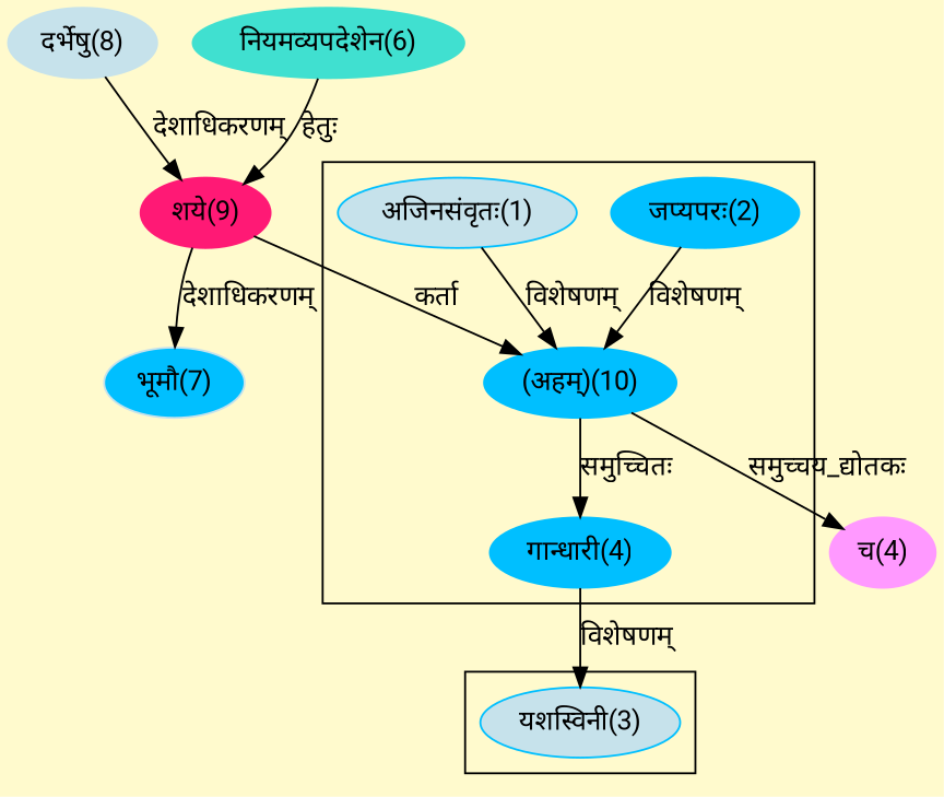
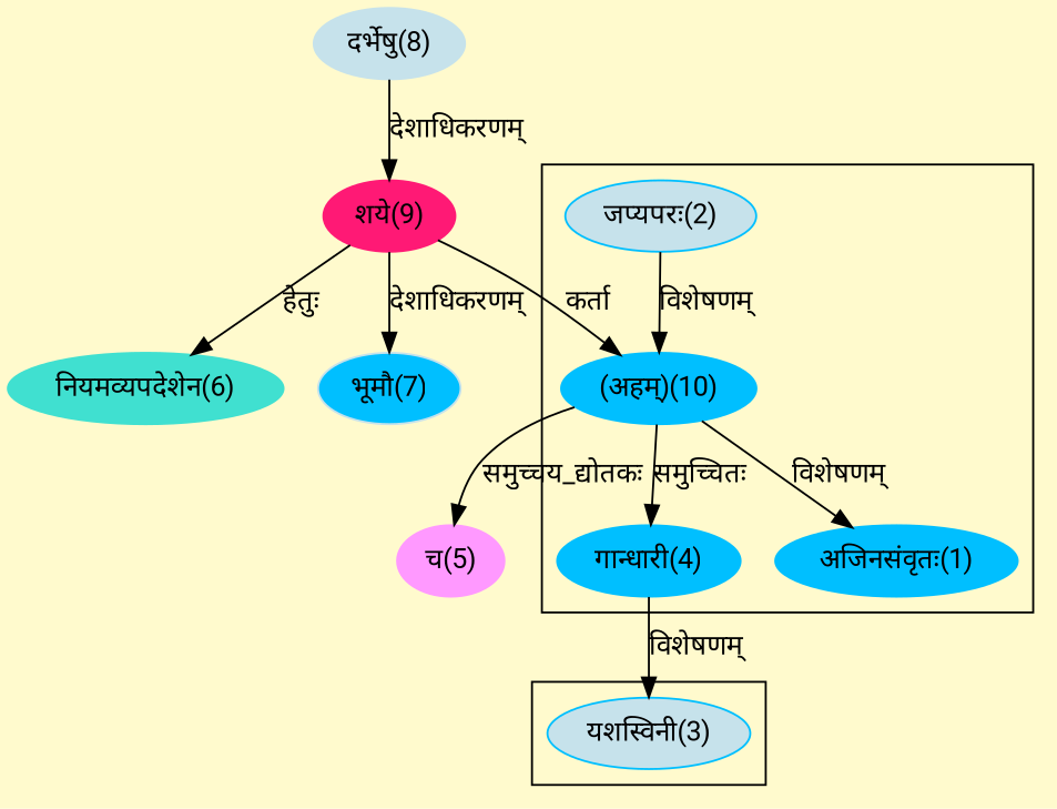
  digraph {
    bgcolor=lemonchiffon1
    compound=true
    fontname=Roboto
    rankdir=BT
    node [color="#00BFFF" fontname=Roboto style=filled]
    edge [dir=back fontname=Roboto]
-   n1 [label="अजिनसंवृतः(1)" fillcolor="#C6E2EB"]
+   n1 [label="अजिनसंवृतः(1)"]
    n2 [label="(अहम्)(10)"]
-   n3 [label="जप्यपरः(2)"]
+   n3 [label="जप्यपरः(2)" fillcolor="#C6E2EB"]
    n4 [label="गान्धारी(4)"]
    n5 [fillcolor="#C6E2EB" label="यशस्विनी(3)"]
    n6 [color="#FF1975" label="शये(9)"]
    n7 [color="#C6E2EB" label="दर्भेषु(8)"]
-   n8 [color="#FF99FF" label="च(4)"]
+   n8 [color="#FF99FF" label="च(5)"]
    n9 [color="#40E0D0" label="नियमव्यपदेशेन(6)"]
    n10 [color="#C6E2EB" fillcolor="#00BFFF" label="भूमौ(7)"]
    subgraph cluster_1 {
      n1
      n2
      n3
      n4
    }
    subgraph cluster_2 {
      n5
    }
-   n2 -> n1 [label="विशेषणम्"]
+   n1 -> n2 [label="विशेषणम्"]
    n2 -> n3 [label="विशेषणम्"]
    n2 -> n6 [label="कर्ता"]
    n4 -> n2 [label="समुच्चितः"]
    n5 -> n4 [label="विशेषणम्"]
    n6 -> n7 [label="देशाधिकरणम्"]
    n8 -> n2 [label="समुच्चय_द्योतकः"]
-   n6 -> n9 [label="हेतुः"]
+   n9 -> n6 [label="हेतुः"]
    n10 -> n6 [label="देशाधिकरणम्"]
  }
